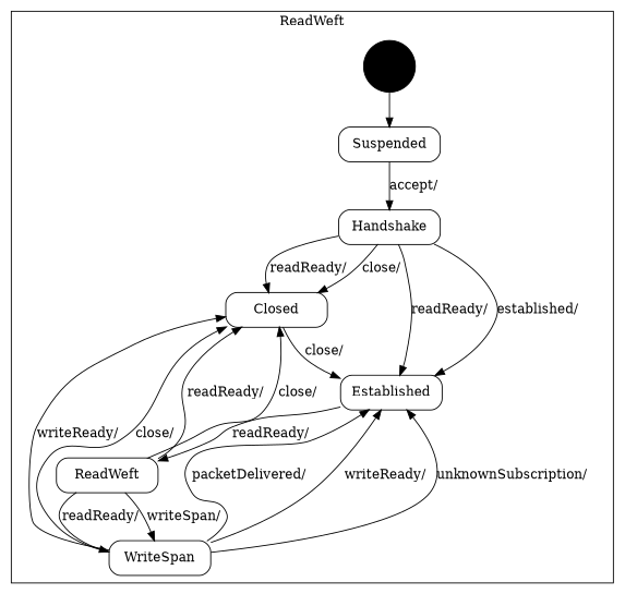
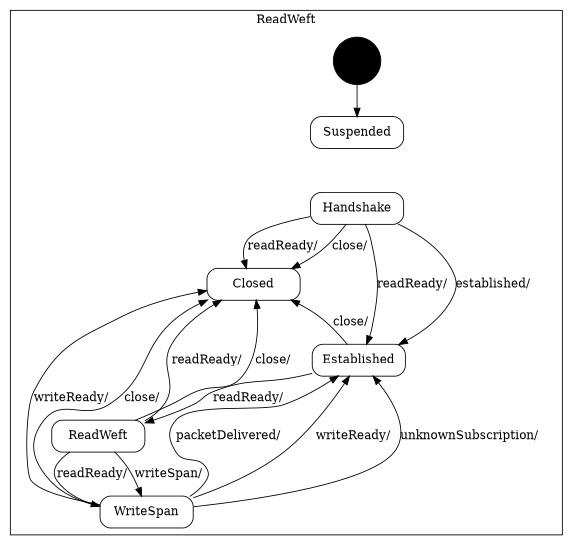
  digraph {
    node [shape=Mrecord]
    n1 [label="{Suspended}" width=1.5]
    n2 [label="{Handshake}" width=1.5]
    n3 [label="{Closed}" width=1.5]
    n4 [label="{Established}" width=1.5]
    n5 [label="{ReadWeft}" width=1.5]
    n6 [label="{WriteSpan}" width=1.5]
    "%5" [fillcolor=black shape=circle style=filled width=0.25]
    subgraph cluster_1 {
      label=ReadWeft
      n1
      n2
      n3
      n4
      n5
      n6
      "%5"
    }
-   n1 -> n2 [label="accept/\l"]
    n2 -> n3 [label="readReady/\l"]
    n2 -> n3 [label="close/\l"]
    n2 -> n4 [label="readReady/\l"]
    n2 -> n4 [label="established/\l"]
-   n3 -> n4 [label="close/\l"]
+   n4 -> n3 [label="close/\l"]
    n4 -> n5 [label="readReady/\l"]
    n5 -> n3 [label="readReady/\l"]
    n5 -> n3 [label="close/\l"]
    n5 -> n6 [label="readReady/\l"]
    n5 -> n6 [label="writeSpan/\l"]
    n6 -> n3 [label="writeReady/\l"]
    n6 -> n3 [label="close/\l"]
    n6 -> n4 [label="writeReady/\l"]
    n6 -> n4 [label="unknownSubscription/\l"]
    n6 -> n4 [label="packetDelivered/\l"]
    "%5" -> n1
  }
